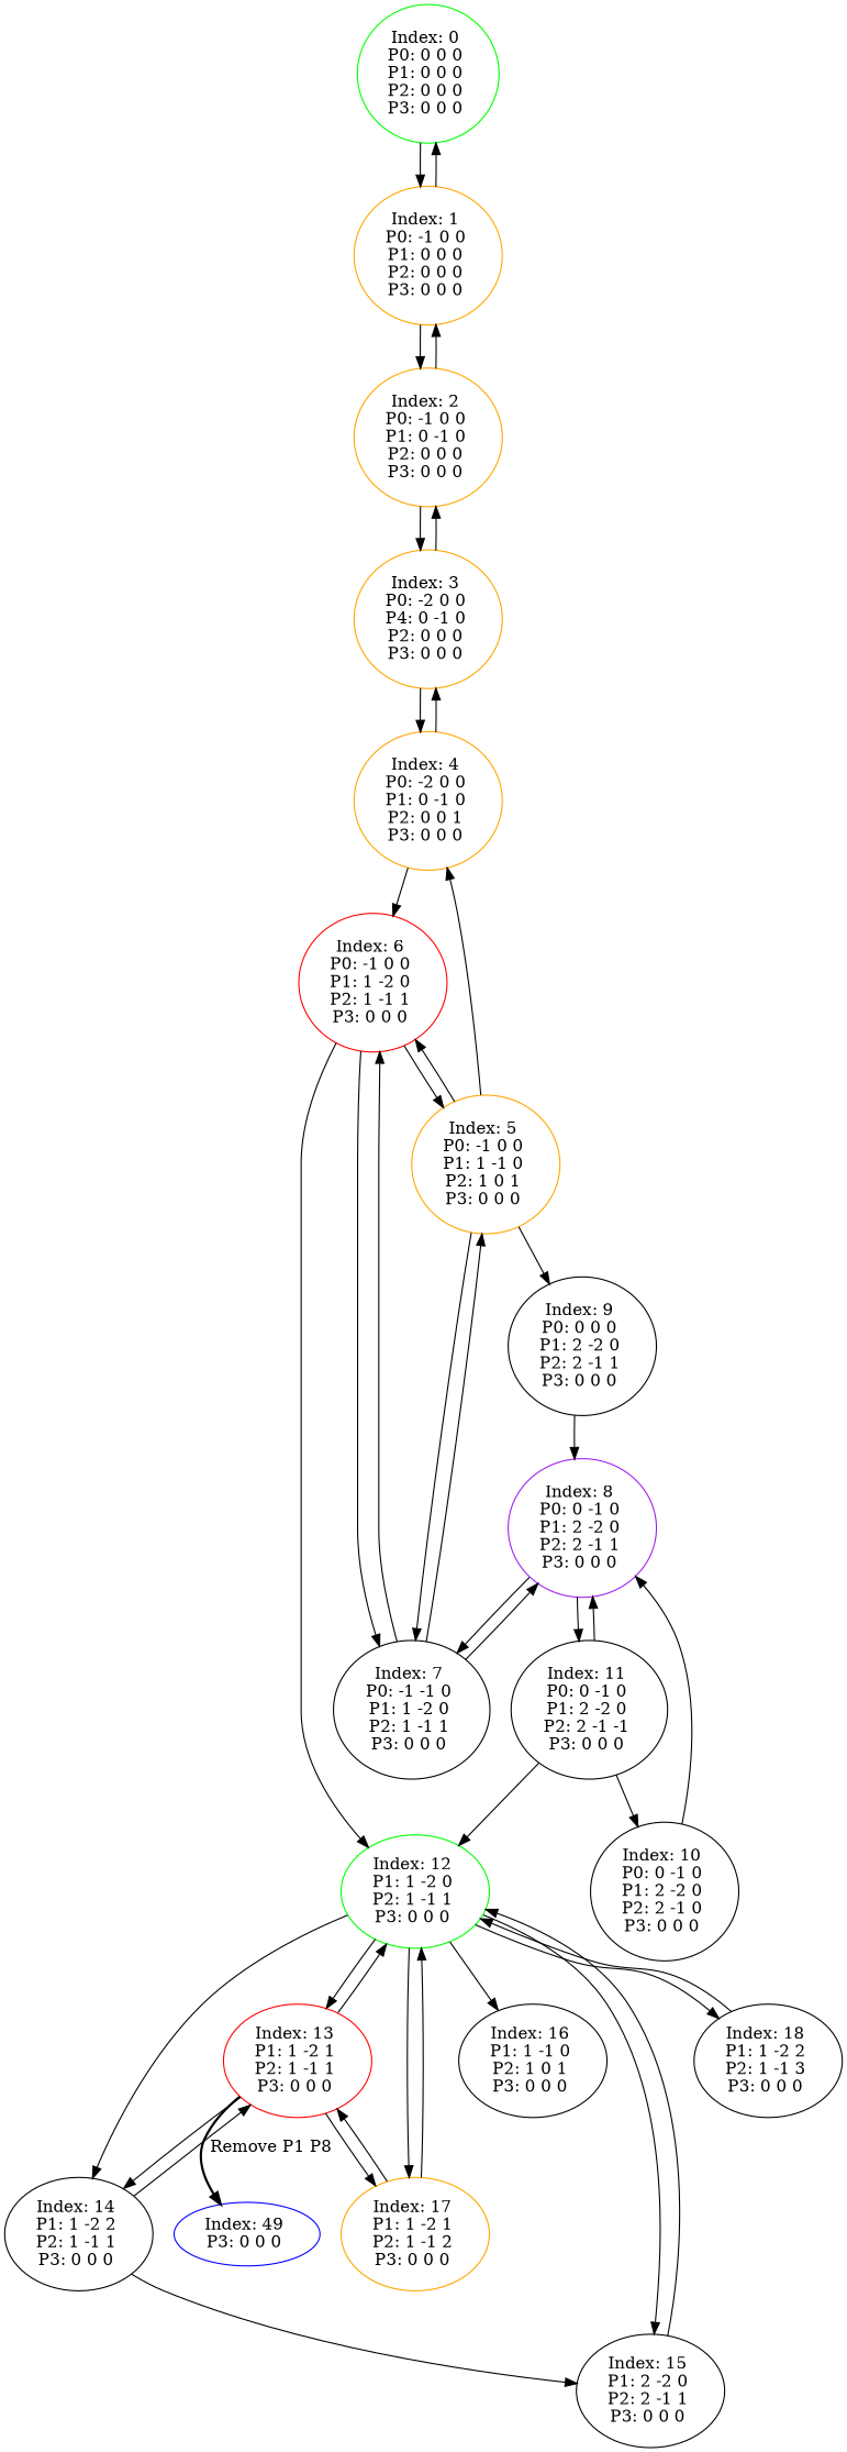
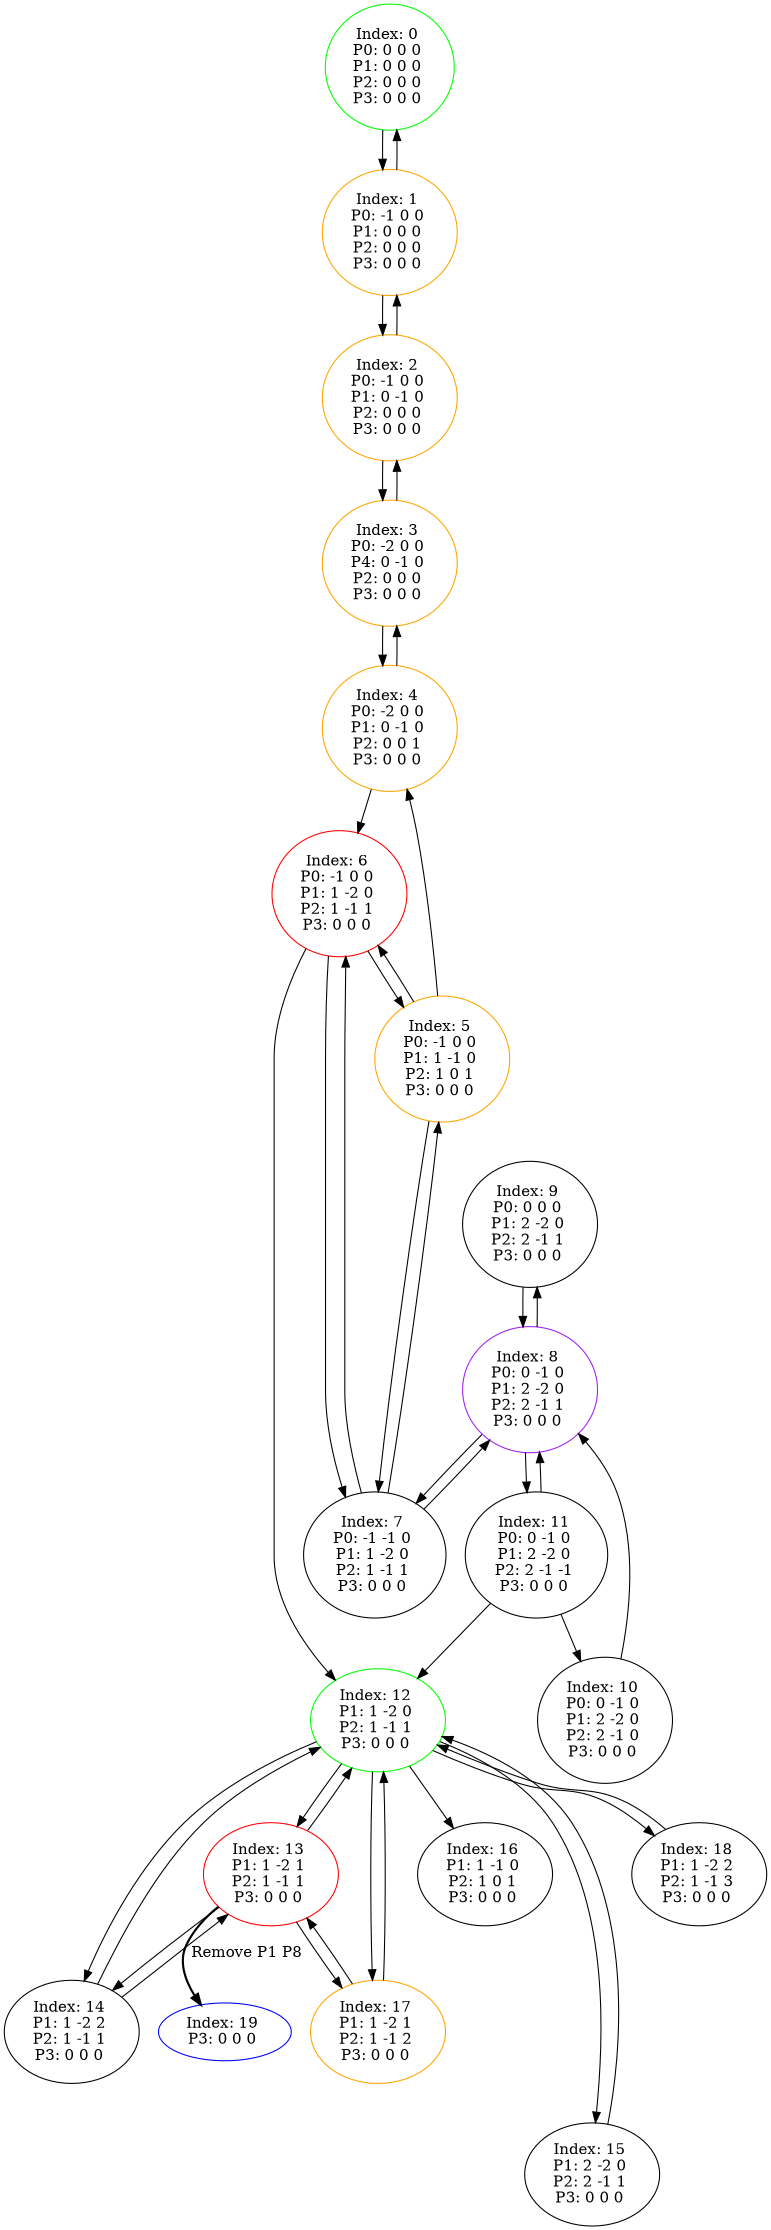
  digraph {
    color=black
    n1 [color=green label="Index: 0 \nP0: 0 0 0 \nP1: 0 0 0 \nP2: 0 0 0 \nP3: 0 0 0 \n"]
    n2 [color=orange label="Index: 1 \nP0: -1 0 0 \nP1: 0 0 0 \nP2: 0 0 0 \nP3: 0 0 0 \n"]
    n3 [color=orange label="Index: 2 \nP0: -1 0 0 \nP1: 0 -1 0 \nP2: 0 0 0 \nP3: 0 0 0 \n"]
    n4 [color=orange label="Index: 3 \nP0: -2 0 0 \nP4: 0 -1 0 \nP2: 0 0 0 \nP3: 0 0 0 \n"]
    n5 [color=orange label="Index: 4 \nP0: -2 0 0 \nP1: 0 -1 0 \nP2: 0 0 1 \nP3: 0 0 0 \n"]
    n6 [color=red label="Index: 6 \nP0: -1 0 0 \nP1: 1 -2 0 \nP2: 1 -1 1 \nP3: 0 0 0 \n"]
    n7 [color=orange label="Index: 5 \nP0: -1 0 0 \nP1: 1 -1 0 \nP2: 1 0 1 \nP3: 0 0 0 \n"]
    n8 [label="Index: 7 \nP0: -1 -1 0 \nP1: 1 -2 0 \nP2: 1 -1 1 \nP3: 0 0 0 \n"]
    n9 [color=green label="Index: 12 \nP1: 1 -2 0 \nP2: 1 -1 1 \nP3: 0 0 0 \n"]
    n10 [color=purple label="Index: 8 \nP0: 0 -1 0 \nP1: 2 -2 0 \nP2: 2 -1 1 \nP3: 0 0 0 \n"]
    n11 [color=red label="Index: 13 \nP1: 1 -2 1 \nP2: 1 -1 1 \nP3: 0 0 0 \n"]
    n12 [label="Index: 14 \nP1: 1 -2 2 \nP2: 1 -1 1 \nP3: 0 0 0 \n"]
    n13 [label="Index: 15 \nP1: 2 -2 0 \nP2: 2 -1 1 \nP3: 0 0 0 \n"]
    n14 [label="Index: 16 \nP1: 1 -1 0 \nP2: 1 0 1 \nP3: 0 0 0 \n"]
    n15 [color=orange label="Index: 17 \nP1: 1 -2 1 \nP2: 1 -1 2 \nP3: 0 0 0 \n"]
    n16 [label="Index: 18 \nP1: 1 -2 2 \nP2: 1 -1 3 \nP3: 0 0 0 \n"]
    n17 [label="Index: 9 \nP0: 0 0 0 \nP1: 2 -2 0 \nP2: 2 -1 1 \nP3: 0 0 0 \n"]
    n18 [label="Index: 11 \nP0: 0 -1 0 \nP1: 2 -2 0 \nP2: 2 -1 -1 \nP3: 0 0 0 \n"]
    n19 [label="Index: 10 \nP0: 0 -1 0 \nP1: 2 -2 0 \nP2: 2 -1 0 \nP3: 0 0 0 \n"]
-   n20 [color=blue label="Index: 49 \nP3: 0 0 0 \n"]
+   n20 [color=blue label="Index: 19 \nP3: 0 0 0 \n"]
    n1 -> n2
    n2 -> n1
    n2 -> n3
    n3 -> n2
    n3 -> n4
    n4 -> n3
    n4 -> n5
    n5 -> n4
    n5 -> n6
    n6 -> n7
    n6 -> n8
    n6 -> n9
    n7 -> n5
    n7 -> n6
    n7 -> n8
    n8 -> n6
    n8 -> n7
    n8 -> n10
    n9 -> n11
    n9 -> n12
    n9 -> n13
    n9 -> n14
    n9 -> n15
    n9 -> n16
    n10 -> n8
-   n7 -> n17
+   n10 -> n17
    n10 -> n18
    n11 -> n9
    n11 -> n12
    n11 -> n15
    n11 -> n20 [label=" Remove P1 P8 " style=bold]
-   n12 -> n13
+   n12 -> n9
    n12 -> n11
    n13 -> n9
    n15 -> n9
    n15 -> n11
    n16 -> n9
    n17 -> n10
    n18 -> n9
    n18 -> n10
    n18 -> n19
    n19 -> n10
  }
